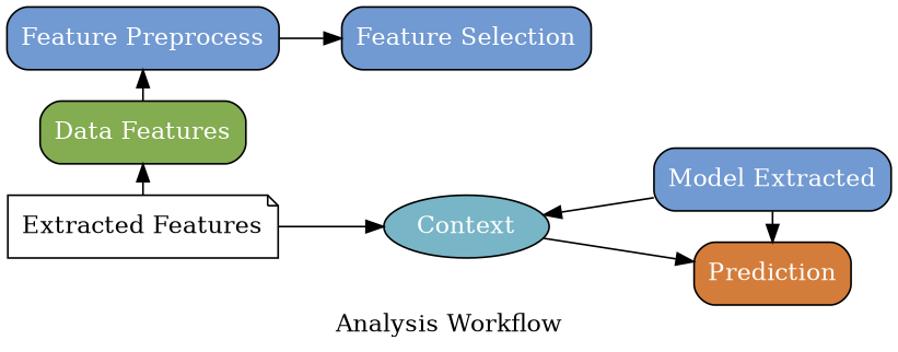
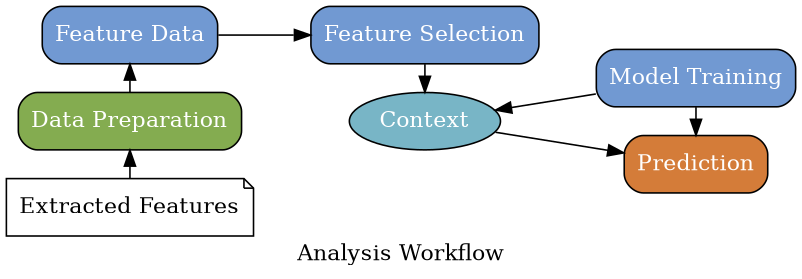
  digraph {
    label="Analysis Workflow"
    rankdir=LR
    node [shape=box fillcolor="#7199D2" fontcolor="#FFFFFF" style="rounded,filled"]
    n1 [label="Extracted Features" shape=note fillcolor="" fontcolor="" style=""]
-   n2 [fillcolor="#84AC50" label="Data Features"]
-   n3 [label="Feature Preprocess"]
-   n4 [label="Model Extracted"]
+   n2 [fillcolor="#84AC50" label="Data Preparation"]
+   n3 [label="Feature Data"]
+   n4 [label="Model Training"]
    n5 [fillcolor="#D47C39" label=Prediction]
    n6 [label="Feature Selection"]
    n7 [fillcolor="#78B5C6" label=Context shape=oval]
    subgraph sub_1 {
      rank=same
      n1
      n2
      n3
    }
    subgraph sub_2 {
      rank=same
      n4
      n5
    }
    subgraph sub_3 {
      rank=same
      n6
      n7
    }
    n2 -> n1 [dir=back]
    n3 -> n2 [dir=back]
    n3 -> n6
    n4 -> n5
    n4 -> n7
-   n1 -> n7
+   n6 -> n7
    n7 -> n5
  }
